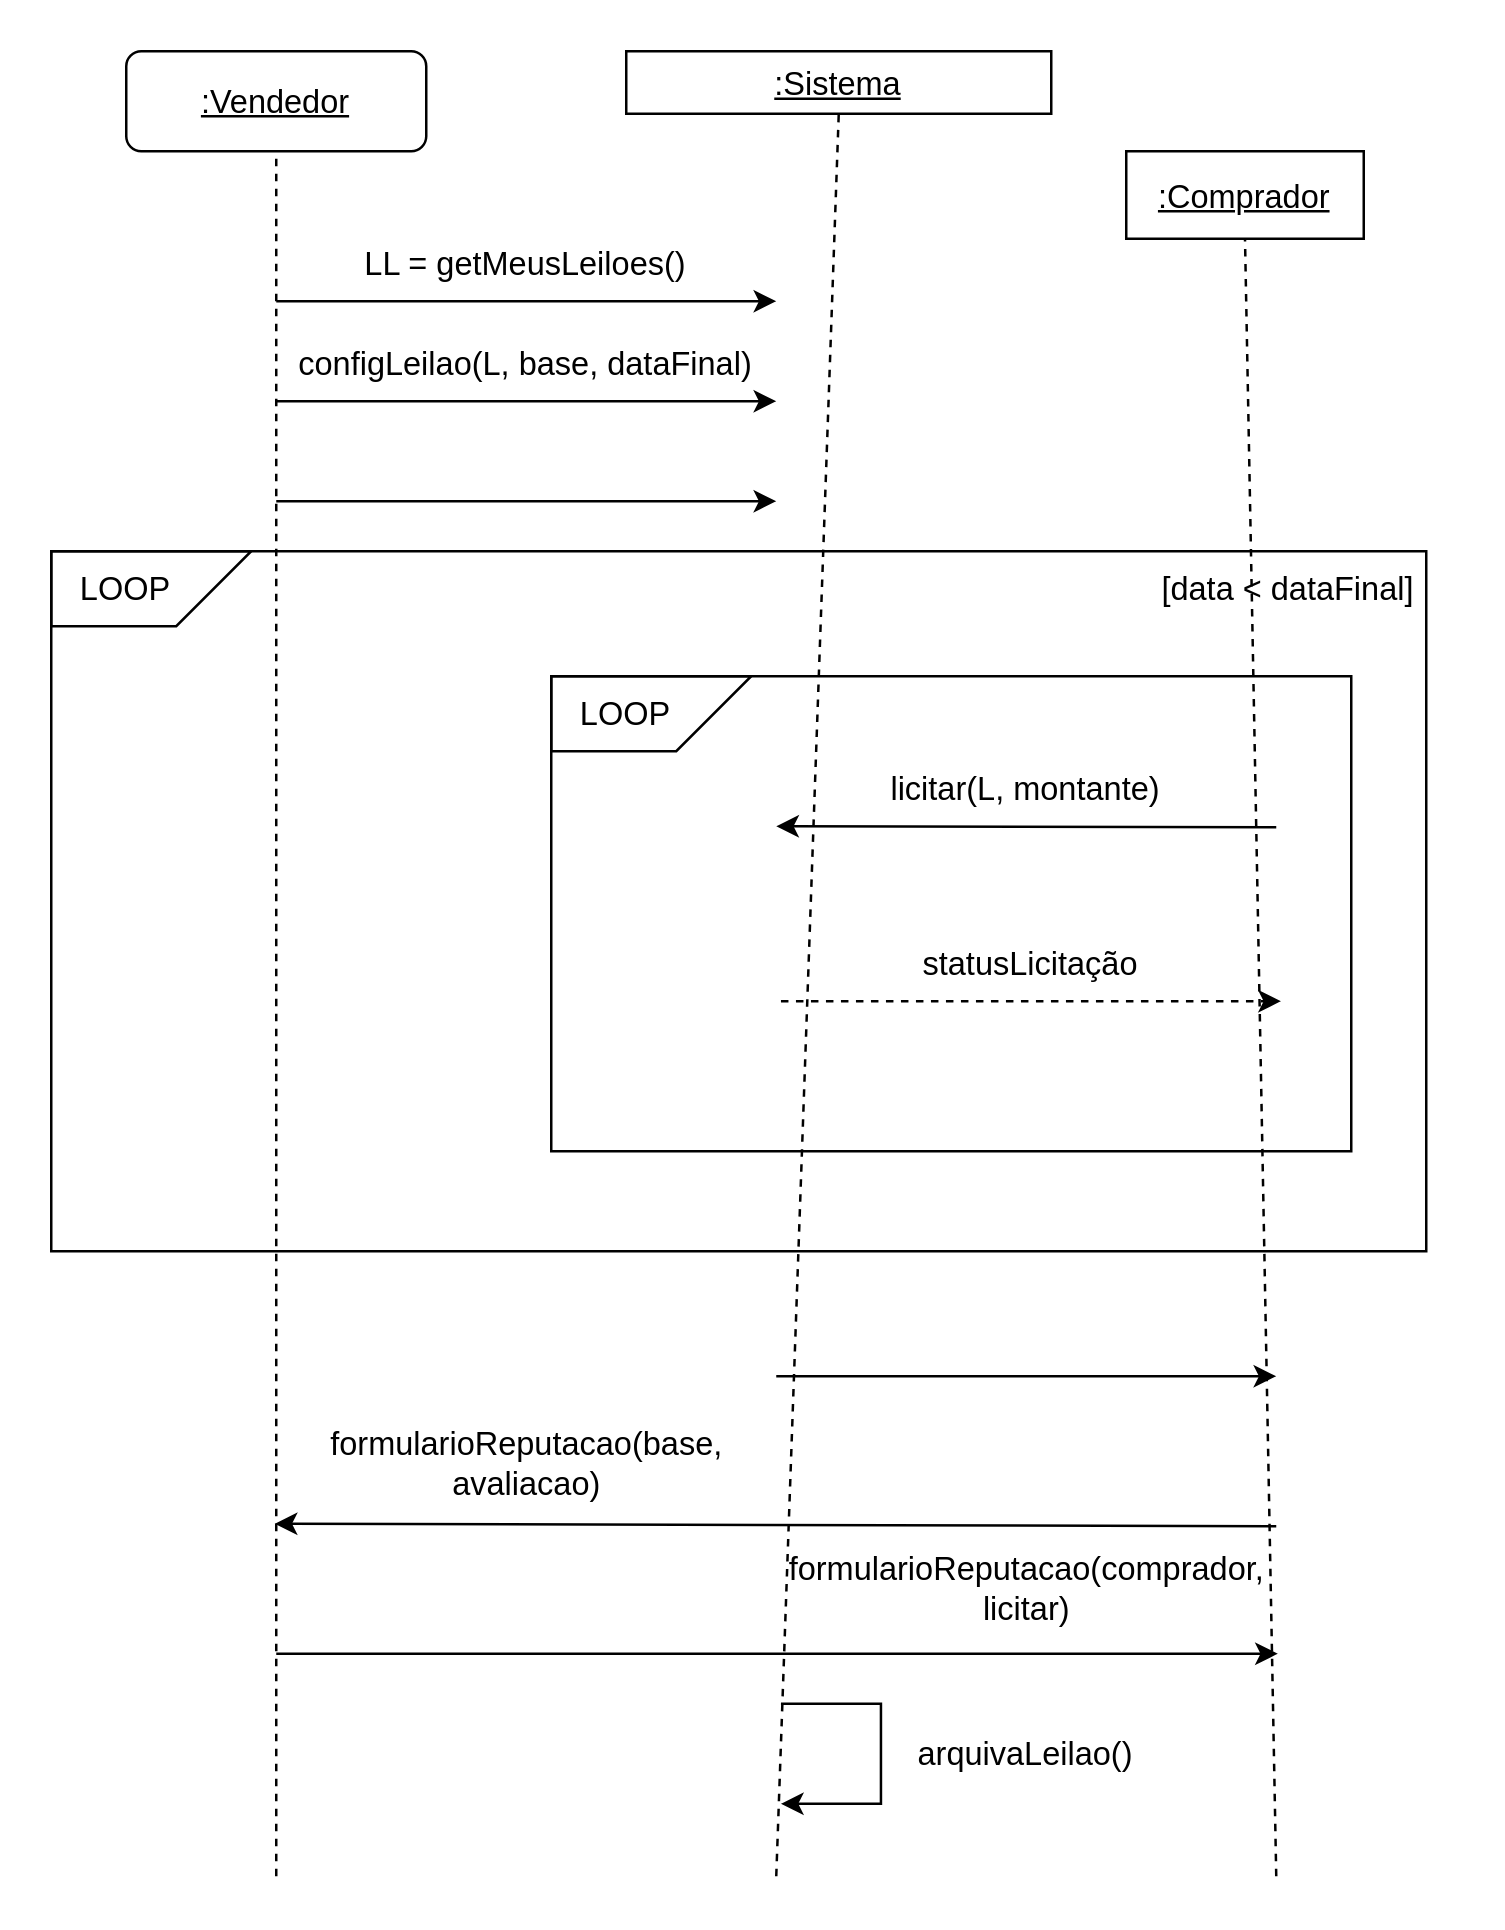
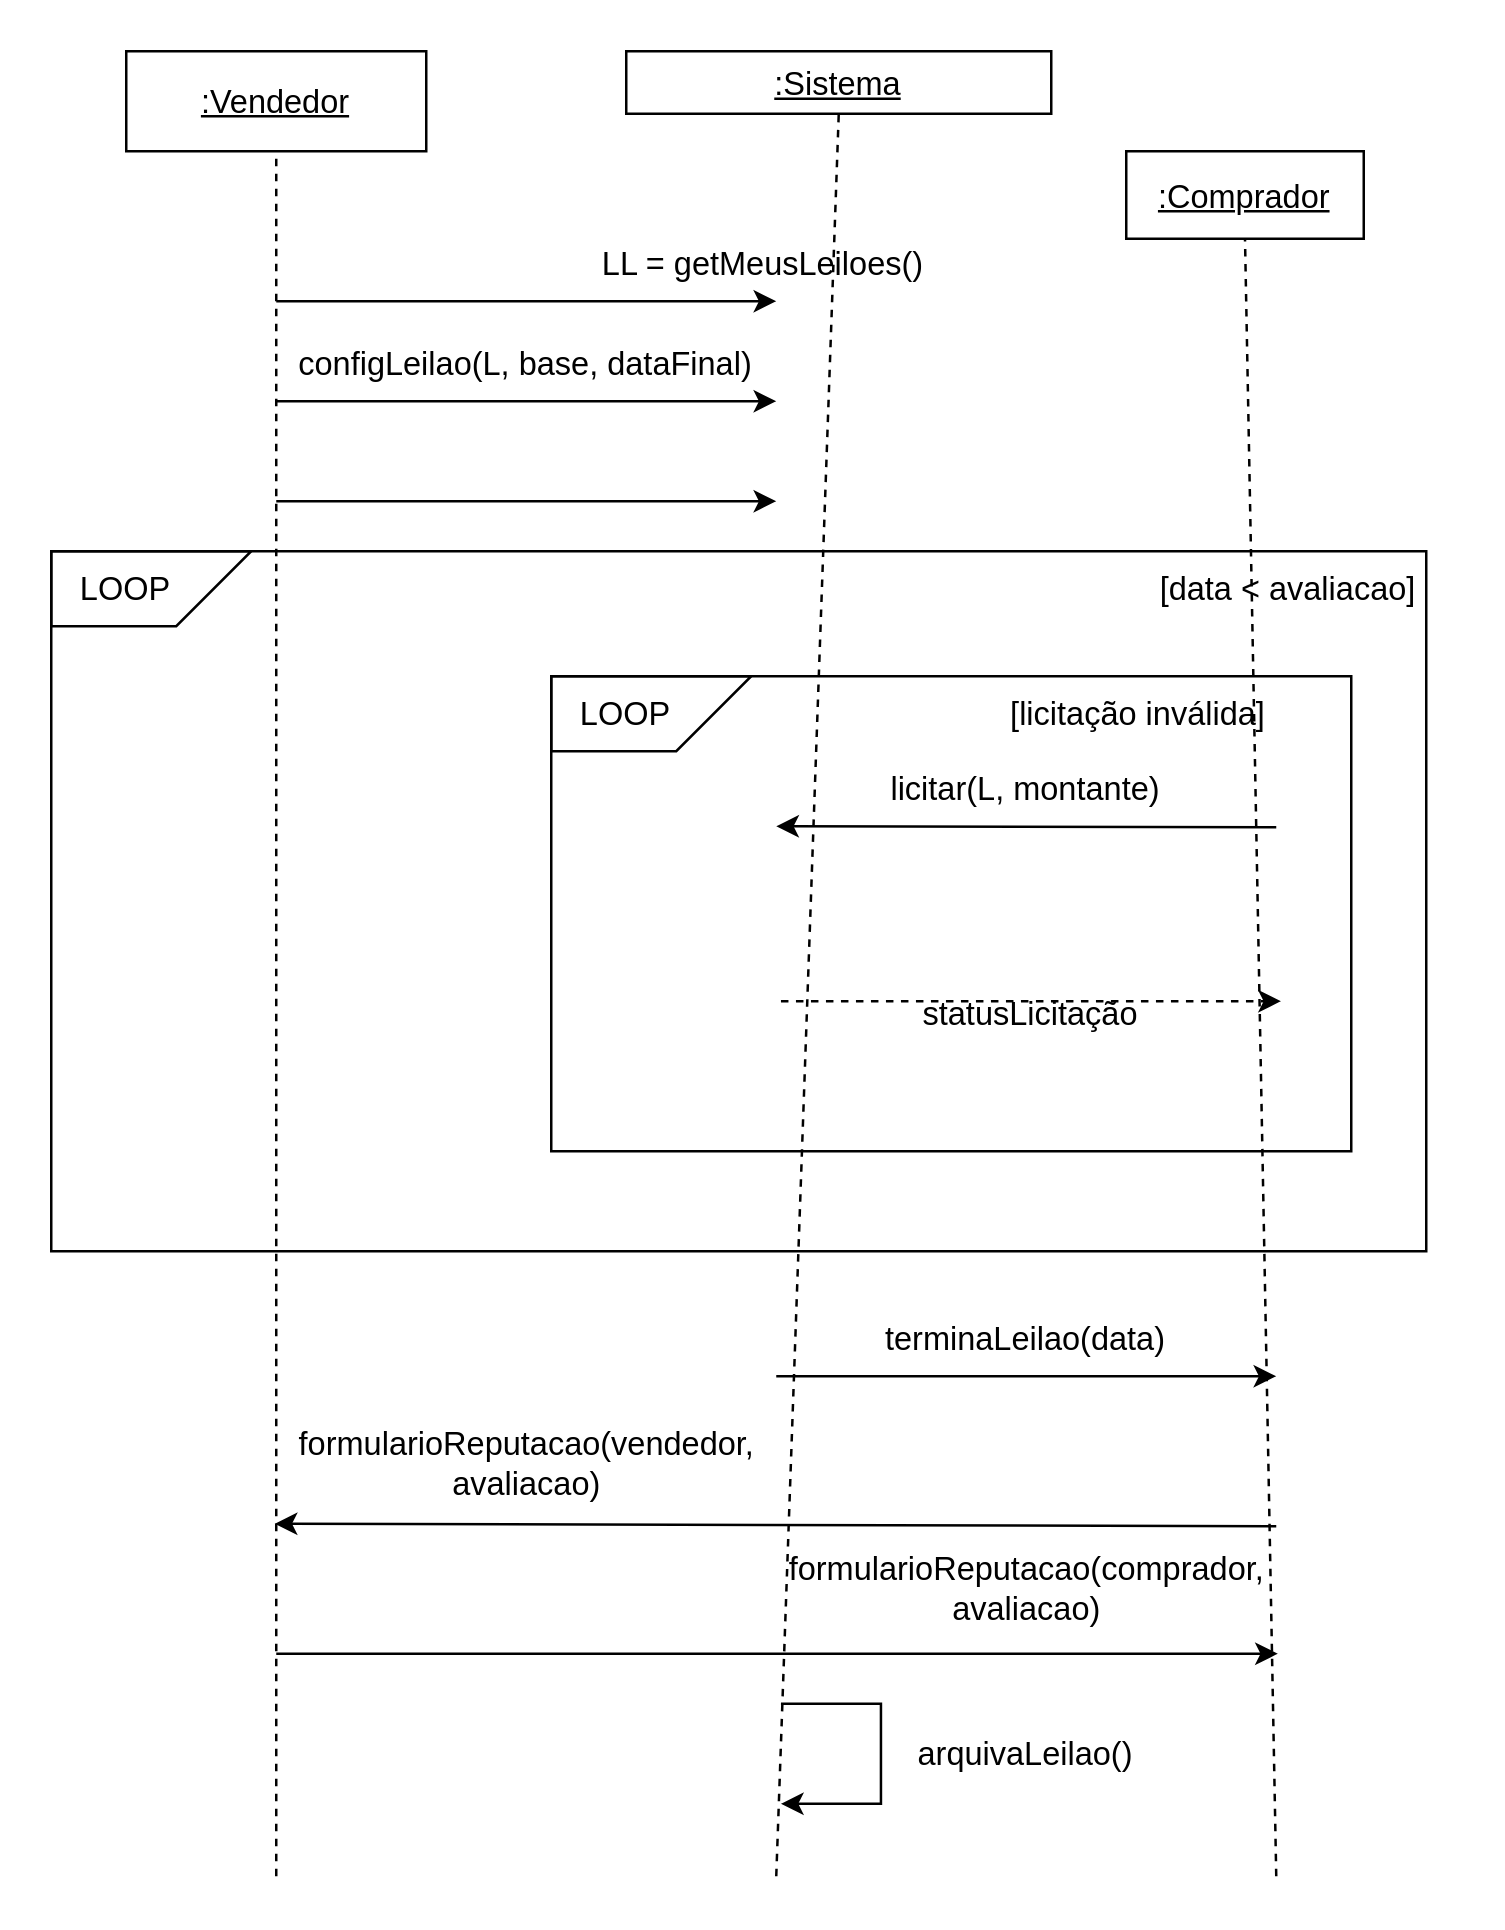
  <mxCell id="0" />
  <mxCell id="1" parent="0" />
  <mxCell id="2" value="&lt;u&gt;&lt;font style=&quot;font-size: 13px;&quot;&gt;:Comprador&lt;/font&gt;&lt;/u&gt;" style="rounded=0;whiteSpace=wrap;html=1;" parent="1" vertex="1"><mxGeometry x="450" y="60" width="95" height="35" as="geometry" /></mxCell>
- <mxCell id="3" value="&lt;u&gt;&lt;font style=&quot;font-size: 13px;&quot;&gt;:Vendedor&lt;/font&gt;&lt;/u&gt;" style="whiteSpace=wrap;html=1;rounded=1;" parent="1" vertex="1"><mxGeometry x="50" y="20" width="120" height="40" as="geometry" /></mxCell>
+ <mxCell id="3" value="&lt;u&gt;&lt;font style=&quot;font-size: 13px;&quot;&gt;:Vendedor&lt;/font&gt;&lt;/u&gt;" style="rounded=0;whiteSpace=wrap;html=1;" parent="1" vertex="1"><mxGeometry x="50" y="20" width="120" height="40" as="geometry" /></mxCell>
  <mxCell id="4" value="&lt;u&gt;&lt;font style=&quot;font-size: 13px;&quot;&gt;:Sistema&lt;/font&gt;&lt;/u&gt;" style="rounded=0;whiteSpace=wrap;html=1;" parent="1" vertex="1"><mxGeometry x="250" y="20" width="170" height="25" as="geometry" /></mxCell>
  <mxCell id="5" value="" style="endArrow=none;dashed=1;html=1;rounded=0;entryX=0.5;entryY=1;entryDx=0;entryDy=0;" parent="1" target="3" edge="1"><mxGeometry width="50" height="50" relative="1" as="geometry"><mxPoint x="110" y="750" as="sourcePoint" /><mxPoint x="110" y="70" as="targetPoint" /></mxGeometry></mxCell>
  <mxCell id="6" value="" style="endArrow=none;dashed=1;html=1;rounded=0;entryX=0.5;entryY=1;entryDx=0;entryDy=0;" parent="1" target="4" edge="1"><mxGeometry width="50" height="50" relative="1" as="geometry"><mxPoint x="310" y="750" as="sourcePoint" /><mxPoint x="310.18" y="70" as="targetPoint" /></mxGeometry></mxCell>
  <mxCell id="7" value="" style="endArrow=none;dashed=1;html=1;rounded=0;entryX=0.5;entryY=1;entryDx=0;entryDy=0;" parent="1" target="2" edge="1"><mxGeometry width="50" height="50" relative="1" as="geometry"><mxPoint x="510" y="750" as="sourcePoint" /><mxPoint x="509.76" y="110" as="targetPoint" /></mxGeometry></mxCell>
  <mxCell id="8" value="" style="endArrow=classic;html=1;rounded=0;" parent="1" edge="1"><mxGeometry width="50" height="50" relative="1" as="geometry"><mxPoint x="110" y="120" as="sourcePoint" /><mxPoint x="310" y="120" as="targetPoint" /></mxGeometry></mxCell>
  <mxCell id="9" value="" style="endArrow=classic;html=1;rounded=0;" parent="1" edge="1"><mxGeometry width="50" height="50" relative="1" as="geometry"><mxPoint x="110" y="160" as="sourcePoint" /><mxPoint x="310" y="160" as="targetPoint" /></mxGeometry></mxCell>
  <mxCell id="10" value="" style="endArrow=classic;html=1;rounded=0;" parent="1" edge="1"><mxGeometry width="50" height="50" relative="1" as="geometry"><mxPoint x="110" y="200" as="sourcePoint" /><mxPoint x="310" y="200" as="targetPoint" /></mxGeometry></mxCell>
- <mxCell id="11" value="&lt;font style=&quot;font-size: 13px;&quot;&gt;LL =&amp;nbsp;getMeusLeiloes()&lt;/font&gt;" style="text;html=1;strokeColor=none;fillColor=none;align=center;verticalAlign=middle;whiteSpace=wrap;rounded=0;" parent="1" vertex="1"><mxGeometry x="130" y="90" width="160" height="30" as="geometry" /></mxCell>
+ <mxCell id="11" value="&lt;font style=&quot;font-size: 13px;&quot;&gt;LL =&amp;nbsp;getMeusLeiloes()&lt;/font&gt;" style="text;html=1;strokeColor=none;fillColor=none;align=center;verticalAlign=middle;whiteSpace=wrap;rounded=0;" parent="1" vertex="1"><mxGeometry x="225" y="90" width="160" height="30" as="geometry" /></mxCell>
  <mxCell id="12" value="&lt;font style=&quot;font-size: 13px;&quot;&gt;configLeilao(L, base, dataFinal)&lt;/font&gt;" style="text;html=1;strokeColor=none;fillColor=none;align=center;verticalAlign=middle;whiteSpace=wrap;rounded=0;" parent="1" vertex="1"><mxGeometry x="110" y="130" width="200" height="30" as="geometry" /></mxCell>
  <mxCell id="13" value="" style="rounded=0;whiteSpace=wrap;html=1;fillColor=none;" parent="1" vertex="1"><mxGeometry x="20" y="220" width="550" height="280" as="geometry" /></mxCell>
- <mxCell id="14" value="&lt;font style=&quot;font-size: 13px;&quot;&gt;[data &amp;lt; dataFinal]&lt;/font&gt;" style="text;html=1;strokeColor=none;fillColor=none;align=center;verticalAlign=middle;whiteSpace=wrap;rounded=0;" parent="1" vertex="1"><mxGeometry x="450" y="220" width="130" height="30" as="geometry" /></mxCell>
+ <mxCell id="14" value="&lt;font style=&quot;font-size: 13px;&quot;&gt;[data &amp;lt; avaliacao]&lt;/font&gt;" style="text;html=1;strokeColor=none;fillColor=none;align=center;verticalAlign=middle;whiteSpace=wrap;rounded=0;" parent="1" vertex="1"><mxGeometry x="450" y="220" width="130" height="30" as="geometry" /></mxCell>
  <mxCell id="15" value="" style="shape=card;whiteSpace=wrap;html=1;fontSize=13;fillColor=none;rotation=-180;" parent="1" vertex="1"><mxGeometry x="20" y="220" width="80" height="30" as="geometry" /></mxCell>
  <mxCell id="16" value="" style="shape=card;whiteSpace=wrap;html=1;fontSize=13;fillColor=none;rotation=-180;" parent="1" vertex="1"><mxGeometry x="220" y="270" width="80" height="30" as="geometry" /></mxCell>
  <mxCell id="17" value="" style="rounded=0;whiteSpace=wrap;html=1;fontSize=13;fillColor=none;" parent="1" vertex="1"><mxGeometry x="220" y="270" width="320" height="190" as="geometry" /></mxCell>
  <mxCell id="18" value="" style="endArrow=classic;html=1;rounded=0;" parent="1" edge="1"><mxGeometry width="50" height="50" relative="1" as="geometry"><mxPoint x="510" y="330.42" as="sourcePoint" /><mxPoint x="310" y="330" as="targetPoint" /></mxGeometry></mxCell>
  <mxCell id="19" value="" style="endArrow=classic;html=1;rounded=0;dashed=1;" parent="1" edge="1"><mxGeometry width="50" height="50" relative="1" as="geometry"><mxPoint x="311.88" y="400" as="sourcePoint" /><mxPoint x="511.88" y="400" as="targetPoint" /></mxGeometry></mxCell>
  <mxCell id="20" value="LOOP" style="text;html=1;strokeColor=none;fillColor=none;align=center;verticalAlign=middle;whiteSpace=wrap;rounded=0;fontSize=13;" parent="1" vertex="1"><mxGeometry x="20" y="220" width="60" height="30" as="geometry" /></mxCell>
  <mxCell id="21" value="LOOP" style="text;html=1;strokeColor=none;fillColor=none;align=center;verticalAlign=middle;whiteSpace=wrap;rounded=0;fontSize=13;" parent="1" vertex="1"><mxGeometry x="220" y="270" width="60" height="30" as="geometry" /></mxCell>
- <mxCell id="22" value="&lt;font style=&quot;font-size: 13px;&quot;&gt;statusLicitação&lt;/font&gt;" style="text;html=1;strokeColor=none;fillColor=none;align=center;verticalAlign=middle;whiteSpace=wrap;rounded=0;" parent="1" vertex="1"><mxGeometry x="331.88" y="370" width="160" height="30" as="geometry" /></mxCell>
+ <mxCell id="22" value="&lt;font style=&quot;font-size: 13px;&quot;&gt;statusLicitação&lt;/font&gt;" style="text;html=1;strokeColor=none;fillColor=none;align=center;verticalAlign=middle;whiteSpace=wrap;rounded=0;" parent="1" vertex="1"><mxGeometry x="331.88" y="390" width="160" height="30" as="geometry" /></mxCell>
+ <mxCell id="23" value="&lt;font style=&quot;font-size: 13px;&quot;&gt;[licitação inválida]&lt;/font&gt;" style="text;html=1;strokeColor=none;fillColor=none;align=center;verticalAlign=middle;whiteSpace=wrap;rounded=0;" parent="1" vertex="1"><mxGeometry x="390" y="270" width="130" height="30" as="geometry" /></mxCell>
  <mxCell id="24" value="&lt;span style=&quot;font-size: 13px;&quot;&gt;licitar(L, montante)&lt;/span&gt;" style="text;html=1;strokeColor=none;fillColor=none;align=center;verticalAlign=middle;whiteSpace=wrap;rounded=0;" parent="1" vertex="1"><mxGeometry x="315" y="300" width="190" height="30" as="geometry" /></mxCell>
  <mxCell id="25" value="" style="endArrow=classic;html=1;rounded=0;" parent="1" edge="1"><mxGeometry width="50" height="50" relative="1" as="geometry"><mxPoint x="310" y="550" as="sourcePoint" /><mxPoint x="510" y="550" as="targetPoint" /></mxGeometry></mxCell>
+ <mxCell id="26" value="&lt;span style=&quot;font-size: 13px;&quot;&gt;terminaLeilao(data)&lt;/span&gt;" style="text;html=1;strokeColor=none;fillColor=none;align=center;verticalAlign=middle;whiteSpace=wrap;rounded=0;" parent="1" vertex="1"><mxGeometry x="330" y="520" width="160" height="30" as="geometry" /></mxCell>
  <mxCell id="27" value="" style="endArrow=classic;html=1;rounded=0;startArrow=none;" parent="1" source="28" edge="1"><mxGeometry width="50" height="50" relative="1" as="geometry"><mxPoint x="310.63" y="610" as="sourcePoint" /><mxPoint x="110.63" y="610" as="targetPoint" /></mxGeometry></mxCell>
- <mxCell id="28" value="&lt;span style=&quot;font-size: 13px;&quot;&gt;formularioReputacao(base, avaliacao)&lt;/span&gt;" style="text;html=1;strokeColor=none;fillColor=none;align=center;verticalAlign=middle;whiteSpace=wrap;rounded=0;" parent="1" vertex="1"><mxGeometry x="109.38" y="560" width="202.5" height="50" as="geometry" /></mxCell>
+ <mxCell id="28" value="&lt;span style=&quot;font-size: 13px;&quot;&gt;formularioReputacao(vendedor, avaliacao)&lt;/span&gt;" style="text;html=1;strokeColor=none;fillColor=none;align=center;verticalAlign=middle;whiteSpace=wrap;rounded=0;" parent="1" vertex="1"><mxGeometry x="109.38" y="560" width="202.5" height="50" as="geometry" /></mxCell>
  <mxCell id="29" value="" style="endArrow=none;html=1;rounded=0;" parent="1" edge="1"><mxGeometry width="50" height="50" relative="1" as="geometry"><mxPoint x="313.13" y="611" as="sourcePoint" /><mxPoint x="313.13" y="611" as="targetPoint" /></mxGeometry></mxCell>
  <mxCell id="30" value="" style="endArrow=classic;html=1;rounded=0;" parent="1" edge="1"><mxGeometry width="50" height="50" relative="1" as="geometry"><mxPoint x="510" y="610" as="sourcePoint" /><mxPoint x="109.38" y="609" as="targetPoint" /></mxGeometry></mxCell>
  <mxCell id="31" value="" style="endArrow=classic;html=1;rounded=0;" parent="1" edge="1"><mxGeometry width="50" height="50" relative="1" as="geometry"><mxPoint x="110" y="661" as="sourcePoint" /><mxPoint x="510.63" y="661" as="targetPoint" /></mxGeometry></mxCell>
  <mxCell id="32" value="" style="endArrow=classic;html=1;rounded=0;" parent="1" edge="1"><mxGeometry width="50" height="50" relative="1" as="geometry"><mxPoint x="311.88" y="681" as="sourcePoint" /><mxPoint x="311.88" y="721" as="targetPoint" /><Array as="points"><mxPoint x="351.88" y="681" /><mxPoint x="351.88" y="721" /></Array></mxGeometry></mxCell>
  <mxCell id="33" value="&lt;span style=&quot;font-size: 13px;&quot;&gt;arquivaLeilao()&lt;/span&gt;" style="text;html=1;strokeColor=none;fillColor=none;align=center;verticalAlign=middle;whiteSpace=wrap;rounded=0;" parent="1" vertex="1"><mxGeometry x="330" y="681" width="160" height="40" as="geometry" /></mxCell>
- <mxCell id="34" value="&lt;span style=&quot;font-size: 13px;&quot;&gt;formularioReputacao(comprador, licitar)&lt;/span&gt;" style="text;html=1;strokeColor=none;fillColor=none;align=center;verticalAlign=middle;whiteSpace=wrap;rounded=0;" parent="1" vertex="1"><mxGeometry x="308.75" y="610" width="202.5" height="50" as="geometry" /></mxCell>
+ <mxCell id="34" value="&lt;span style=&quot;font-size: 13px;&quot;&gt;formularioReputacao(comprador, avaliacao)&lt;/span&gt;" style="text;html=1;strokeColor=none;fillColor=none;align=center;verticalAlign=middle;whiteSpace=wrap;rounded=0;" parent="1" vertex="1"><mxGeometry x="308.75" y="610" width="202.5" height="50" as="geometry" /></mxCell>
